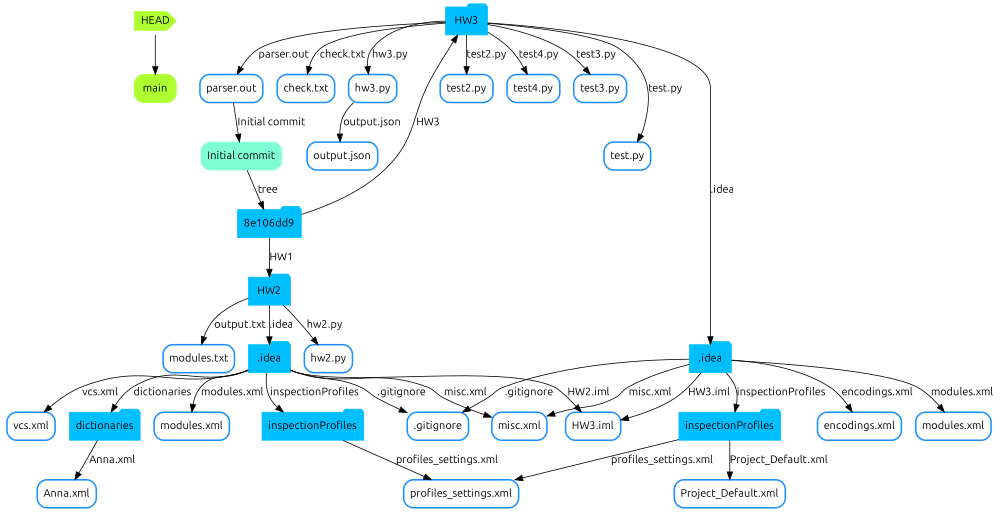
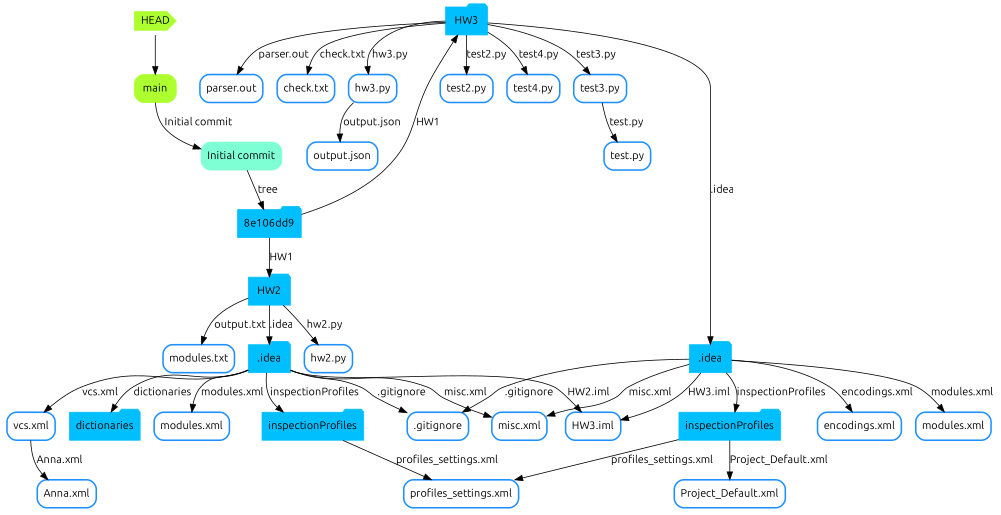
  digraph {
    fontname=Ubuntu
    node [color="#1E90FF" fontname=Ubuntu shape=box style="rounded, bold"]
    edge [fontname=Ubuntu]
    n1 [color="#00BFFF" label=HW3 shape=folder style="rounded, filled"]
    n2 [color="#00BFFF" label=".idea" shape=folder style="rounded, filled"]
    n3 [label="check.txt"]
    n4 [label="hw3.py"]
    n5 [label="parser.out"]
    n6 [label="test.py"]
    n7 [label="test2.py"]
    n8 [label="test3.py"]
    n9 [label="test4.py"]
    n10 [color="#00BFFF" label=inspectionProfiles shape=folder style="rounded, filled"]
    n11 [label=".gitignore"]
    n12 [label="HW3.iml"]
    n13 [label="misc.xml"]
    n14 [label="encodings.xml"]
    n15 [label="modules.xml"]
    n16 [label="output.json"]
    n17 [label="Project_Default.xml"]
    n18 [label="profiles_settings.xml"]
    n19 [color="#00BFFF" label=".idea" shape=folder style="rounded, filled"]
    n20 [color="#00BFFF" label=dictionaries shape=folder style="rounded, filled"]
    n21 [color="#00BFFF" label=inspectionProfiles shape=folder style="rounded, filled"]
    n22 [label="modules.xml"]
    n23 [label="vcs.xml"]
    n24 [label="Anna.xml"]
    "8e106dd9" [color="#00BFFF" shape=folder style="rounded, filled"]
    n26 [color="#00BFFF" label=HW2 shape=folder style="rounded, filled"]
    n27 [label="hw2.py"]
    n28 [label="modules.txt"]
    n29 [color="#7FFFD4" label="Initial commit" style="rounded, filled"]
    HEAD [color="#ADFF2F" shape=cds style=filled]
    main [color="#ADFF2F" shape=rectangle style="rounded, filled"]
    n1 -> n2 [label=".idea"]
    n1 -> n3 [label="check.txt"]
    n1 -> n4 [label="hw3.py"]
    n1 -> n5 [label="parser.out"]
-   n1 -> n6 [label="test.py"]
+   n8 -> n6 [label="test.py"]
    n1 -> n7 [label="test2.py"]
    n1 -> n8 [label="test3.py"]
    n1 -> n9 [label="test4.py"]
    n2 -> n10 [label=inspectionProfiles]
    n2 -> n11 [label=".gitignore"]
    n2 -> n12 [label="HW3.iml"]
    n2 -> n13 [label="misc.xml"]
    n2 -> n14 [label="encodings.xml"]
    n2 -> n15 [label="modules.xml"]
    n4 -> n16 [label="output.json"]
    n10 -> n17 [label="Project_Default.xml"]
    n10 -> n18 [label="profiles_settings.xml"]
    n19 -> n11 [label=".gitignore"]
    n19 -> n12 [label="HW2.iml"]
    n19 -> n13 [label="misc.xml"]
    n19 -> n20 [label=dictionaries]
    n19 -> n21 [label=inspectionProfiles]
    n19 -> n22 [label="modules.xml"]
    n19 -> n23 [label="vcs.xml"]
-   n20 -> n24 [label="Anna.xml"]
+   n23 -> n24 [label="Anna.xml"]
    n21 -> n18 [label="profiles_settings.xml"]
-   "8e106dd9" -> n1 [label=HW3]
+   "8e106dd9" -> n1 [label=HW1]
    "8e106dd9" -> n26 [label=HW1]
    n26 -> n19 [label=".idea"]
    n26 -> n27 [label="hw2.py"]
    n26 -> n28 [label="output.txt"]
    n29 -> "8e106dd9" [label=tree]
    HEAD -> main
-   n5 -> n29 [label="Initial commit"]
+   main -> n29 [label="Initial commit"]
  }
